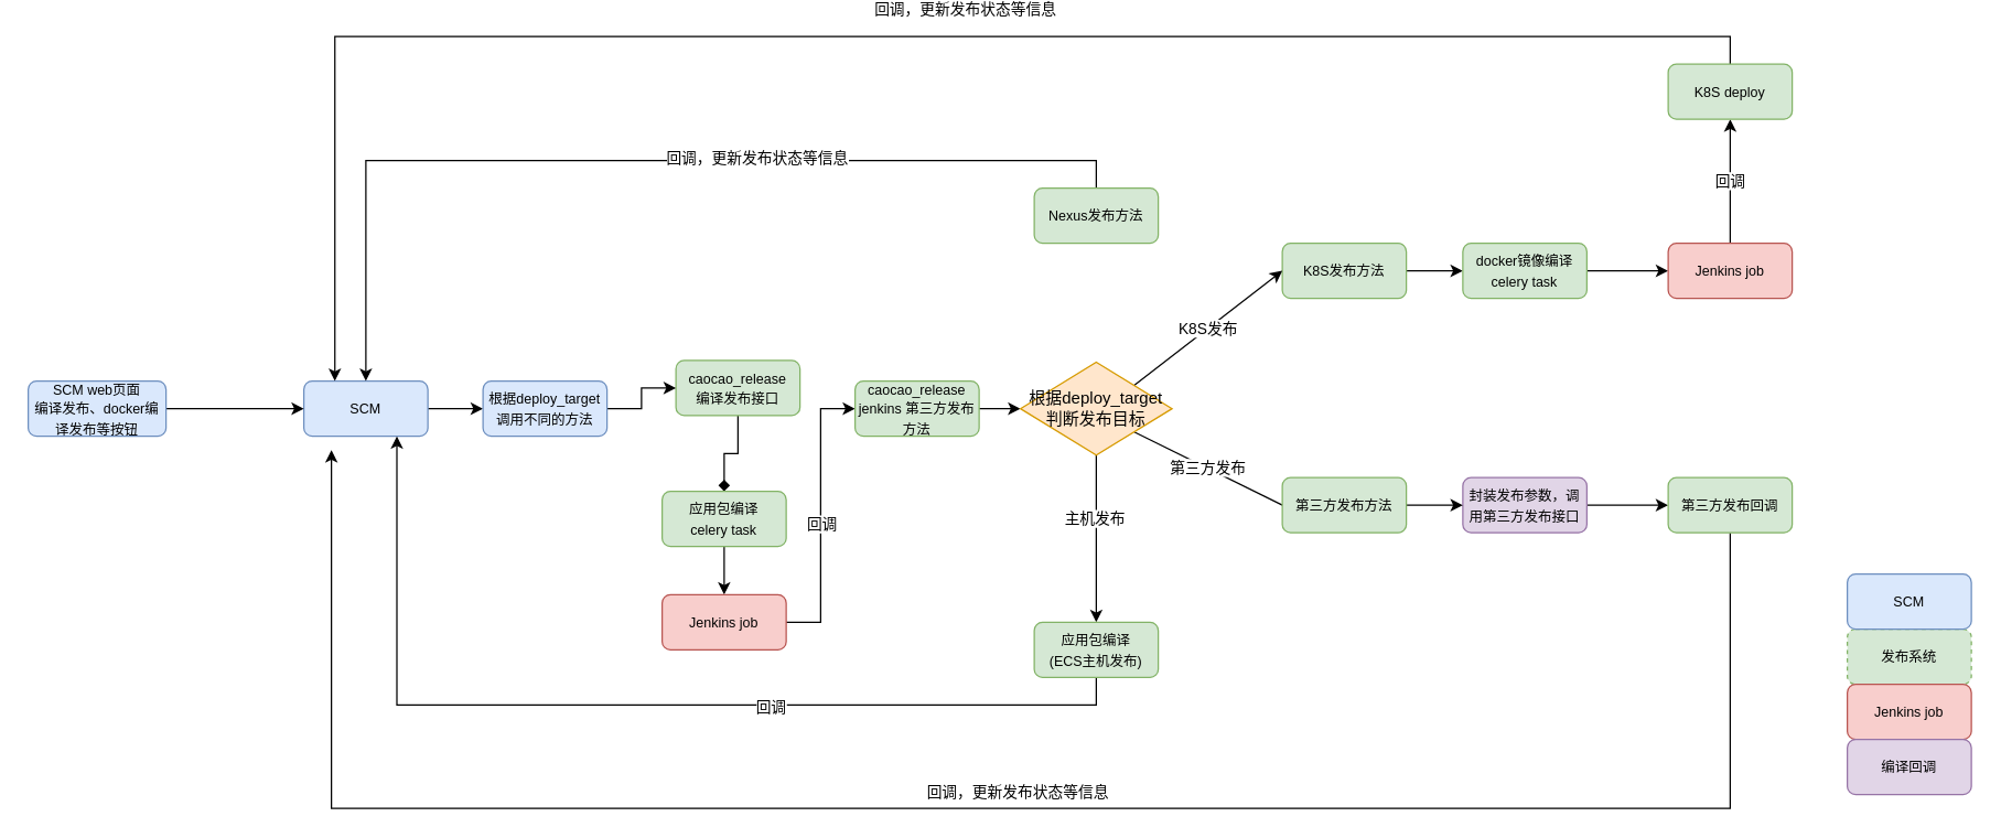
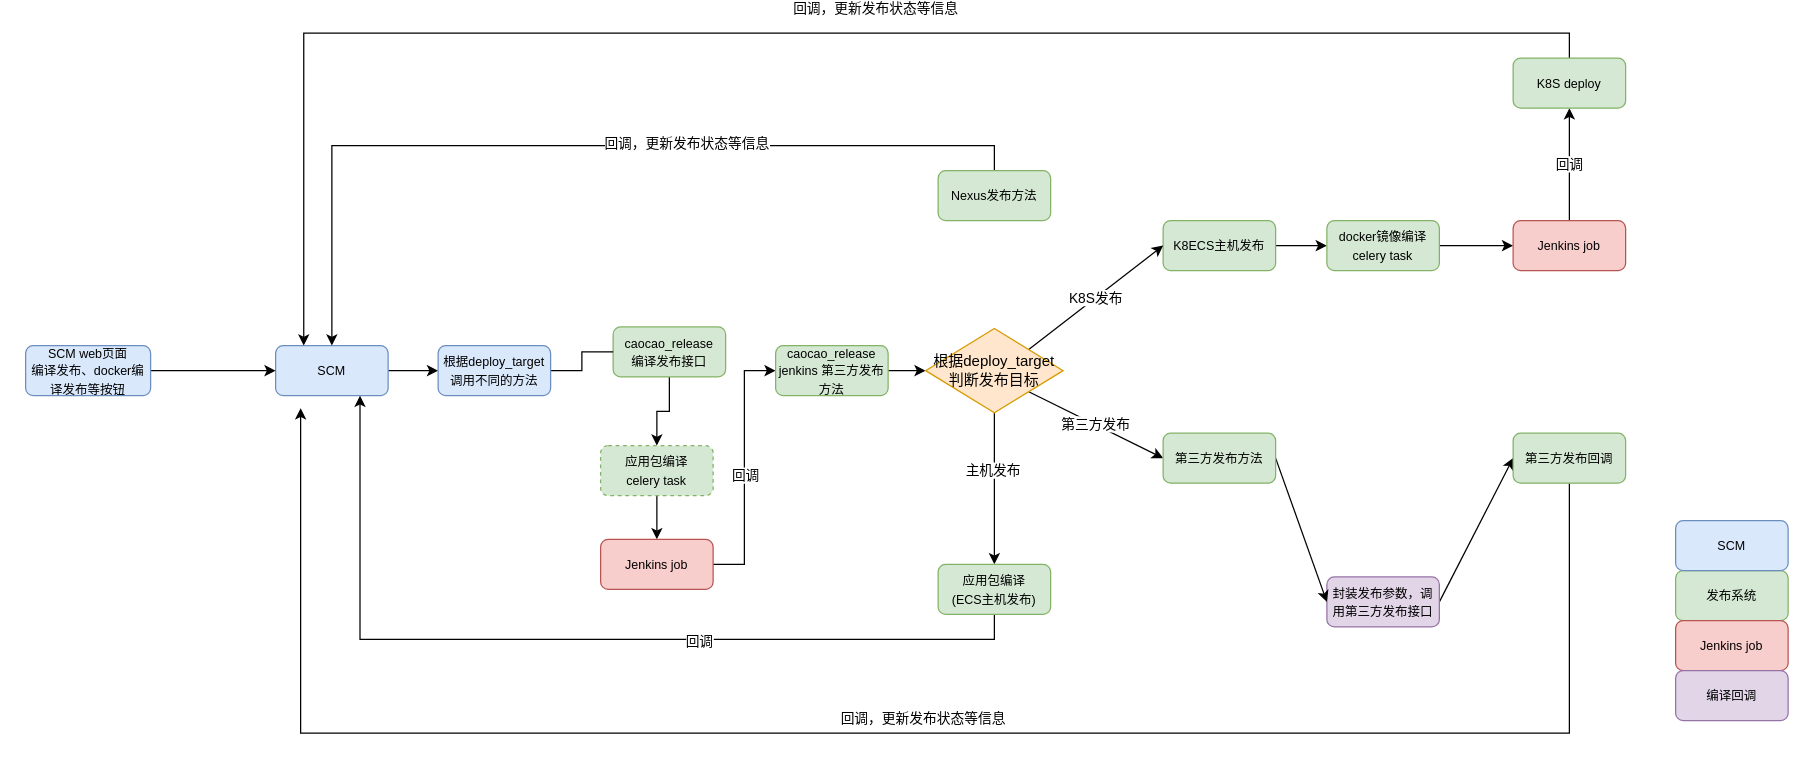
  <mxCell id="0" />
  <mxCell id="1" parent="0" />
  <mxCell id="2" style="edgeStyle=orthogonalEdgeStyle;rounded=0;orthogonalLoop=1;jettySize=auto;html=1;exitX=1;exitY=0.5;exitDx=0;exitDy=0;entryX=0;entryY=0.5;entryDx=0;entryDy=0;" edge="1" parent="1" source="3" target="47"><mxGeometry relative="1" as="geometry" /></mxCell>
  <mxCell id="3" value="&lt;font style=&quot;font-size: 10px&quot;&gt;SCM&lt;br&gt;&lt;/font&gt;" style="rounded=1;whiteSpace=wrap;html=1;fillColor=#dae8fc;strokeColor=#6c8ebf;" parent="1" vertex="1"><mxGeometry x="220" y="250" width="90" height="40" as="geometry" /></mxCell>
- <mxCell id="4" style="edgeStyle=orthogonalEdgeStyle;rounded=0;orthogonalLoop=1;jettySize=auto;html=1;entryX=0.5;entryY=0;entryDx=0;entryDy=0;exitX=0.5;exitY=1;exitDx=0;exitDy=0;endArrow=diamond;" parent="1" target="8" edge="1" source="12"><mxGeometry relative="1" as="geometry"><mxPoint x="429.5" y="330" as="targetPoint" /><mxPoint x="425" y="290" as="sourcePoint" /></mxGeometry></mxCell>
+ <mxCell id="4" style="edgeStyle=orthogonalEdgeStyle;rounded=0;orthogonalLoop=1;jettySize=auto;html=1;entryX=0.5;entryY=0;entryDx=0;entryDy=0;exitX=0.5;exitY=1;exitDx=0;exitDy=0;" parent="1" target="8" edge="1" source="12"><mxGeometry relative="1" as="geometry"><mxPoint x="429.5" y="330" as="targetPoint" /><mxPoint x="425" y="290" as="sourcePoint" /></mxGeometry></mxCell>
  <mxCell id="5" style="edgeStyle=none;rounded=0;orthogonalLoop=1;jettySize=auto;html=1;exitX=1;exitY=0.5;exitDx=0;exitDy=0;entryX=0;entryY=0.5;entryDx=0;entryDy=0;" parent="1" source="6" target="33" edge="1"><mxGeometry relative="1" as="geometry" /></mxCell>
- <mxCell id="6" value="&lt;span style=&quot;font-size: 10px&quot;&gt;K8S发布方法&lt;br&gt;&lt;/span&gt;" style="rounded=1;whiteSpace=wrap;html=1;fillColor=#d5e8d4;strokeColor=#82b366;" parent="1" vertex="1"><mxGeometry x="930" y="150" width="90" height="40" as="geometry" /></mxCell>
+ <mxCell id="6" value="&lt;span style=&quot;font-size: 10px&quot;&gt;K8ECS主机发布&lt;br&gt;&lt;/span&gt;" style="rounded=1;whiteSpace=wrap;html=1;fillColor=#d5e8d4;strokeColor=#82b366;" parent="1" vertex="1"><mxGeometry x="930" y="150" width="90" height="40" as="geometry" /></mxCell>
  <mxCell id="7" style="edgeStyle=orthogonalEdgeStyle;rounded=0;orthogonalLoop=1;jettySize=auto;html=1;exitX=0.5;exitY=1;exitDx=0;exitDy=0;entryX=0.5;entryY=0;entryDx=0;entryDy=0;" parent="1" source="8" target="11" edge="1"><mxGeometry relative="1" as="geometry"><mxPoint x="429.862" y="490" as="targetPoint" /></mxGeometry></mxCell>
- <mxCell id="8" value="&lt;span style=&quot;font-size: 10px&quot;&gt;应用包编译&lt;br&gt;celery task&lt;/span&gt;" style="rounded=1;whiteSpace=wrap;html=1;fillColor=#d5e8d4;strokeColor=#82b366;" parent="1" vertex="1"><mxGeometry x="480" y="330" width="90" height="40" as="geometry" /></mxCell>
+ <mxCell id="8" value="&lt;span style=&quot;font-size: 10px&quot;&gt;应用包编译&lt;br&gt;celery task&lt;/span&gt;" style="rounded=1;whiteSpace=wrap;html=1;fillColor=#d5e8d4;strokeColor=#82b366;dashed=1;" parent="1" vertex="1"><mxGeometry x="480" y="330" width="90" height="40" as="geometry" /></mxCell>
  <mxCell id="9" style="edgeStyle=orthogonalEdgeStyle;rounded=0;orthogonalLoop=1;jettySize=auto;html=1;exitX=1;exitY=0.5;exitDx=0;exitDy=0;entryX=0;entryY=0.5;entryDx=0;entryDy=0;" parent="1" source="11" target="14" edge="1"><mxGeometry relative="1" as="geometry" /></mxCell>
  <mxCell id="10" value="回调" style="edgeLabel;html=1;align=center;verticalAlign=middle;resizable=0;points=[];" parent="9" vertex="1" connectable="0"><mxGeometry x="-0.057" relative="1" as="geometry"><mxPoint as="offset" /></mxGeometry></mxCell>
  <mxCell id="11" value="&lt;span style=&quot;font-size: 10px&quot;&gt;Jenkins job&lt;br&gt;&lt;/span&gt;" style="rounded=1;whiteSpace=wrap;html=1;fillColor=#f8cecc;strokeColor=#b85450;" parent="1" vertex="1"><mxGeometry x="480" y="405" width="90" height="40" as="geometry" /></mxCell>
  <mxCell id="12" value="&lt;font style=&quot;font-size: 10px&quot;&gt;caocao_release&lt;br&gt;编译发布接口&lt;br&gt;&lt;/font&gt;" style="rounded=1;whiteSpace=wrap;html=1;fillColor=#d5e8d4;strokeColor=#82b366;" parent="1" vertex="1"><mxGeometry x="490" y="235" width="90" height="40" as="geometry" /></mxCell>
  <mxCell id="13" style="edgeStyle=orthogonalEdgeStyle;rounded=0;orthogonalLoop=1;jettySize=auto;html=1;exitX=1;exitY=0.5;exitDx=0;exitDy=0;entryX=0;entryY=0.5;entryDx=0;entryDy=0;" parent="1" source="14" target="19" edge="1"><mxGeometry relative="1" as="geometry" /></mxCell>
  <mxCell id="14" value="&lt;font style=&quot;font-size: 10px&quot;&gt;caocao_release&lt;br&gt;jenkins 第三方发布方法&lt;br&gt;&lt;/font&gt;" style="rounded=1;whiteSpace=wrap;html=1;fillColor=#d5e8d4;strokeColor=#82b366;" parent="1" vertex="1"><mxGeometry x="620" y="250" width="90" height="40" as="geometry" /></mxCell>
  <mxCell id="15" style="rounded=0;orthogonalLoop=1;jettySize=auto;html=1;exitX=0.5;exitY=1;exitDx=0;exitDy=0;entryX=0.5;entryY=0;entryDx=0;entryDy=0;" parent="1" source="19" target="22" edge="1"><mxGeometry relative="1" as="geometry" /></mxCell>
  <mxCell id="16" value="主机发布" style="edgeLabel;html=1;align=center;verticalAlign=middle;resizable=0;points=[];" parent="15" vertex="1" connectable="0"><mxGeometry x="-0.239" y="-2" relative="1" as="geometry"><mxPoint as="offset" /></mxGeometry></mxCell>
  <mxCell id="17" value="K8S发布" style="edgeStyle=none;rounded=0;orthogonalLoop=1;jettySize=auto;html=1;exitX=1;exitY=0;exitDx=0;exitDy=0;entryX=0;entryY=0.5;entryDx=0;entryDy=0;" parent="1" source="19" target="6" edge="1"><mxGeometry relative="1" as="geometry" /></mxCell>
- <mxCell id="18" value="第三方发布" style="edgeStyle=none;rounded=0;orthogonalLoop=1;jettySize=auto;html=1;exitX=1;exitY=1;exitDx=0;exitDy=0;entryX=0;entryY=0.5;entryDx=0;entryDy=0;endArrow=none;" parent="1" source="19" target="28" edge="1"><mxGeometry relative="1" as="geometry" /></mxCell>
+ <mxCell id="18" value="第三方发布" style="edgeStyle=none;rounded=0;orthogonalLoop=1;jettySize=auto;html=1;exitX=1;exitY=1;exitDx=0;exitDy=0;entryX=0;entryY=0.5;entryDx=0;entryDy=0;" parent="1" source="19" target="28" edge="1"><mxGeometry relative="1" as="geometry" /></mxCell>
  <mxCell id="19" value="根据deploy_target&lt;br&gt;判断发布目标" style="rhombus;whiteSpace=wrap;html=1;fillColor=#ffe6cc;strokeColor=#d79b00;" parent="1" vertex="1"><mxGeometry x="740" y="236.25" width="110" height="67.5" as="geometry" /></mxCell>
  <mxCell id="20" style="edgeStyle=orthogonalEdgeStyle;rounded=0;orthogonalLoop=1;jettySize=auto;html=1;exitX=0.5;exitY=1;exitDx=0;exitDy=0;entryX=0.75;entryY=1;entryDx=0;entryDy=0;" parent="1" source="22" target="3" edge="1"><mxGeometry relative="1" as="geometry" /></mxCell>
  <mxCell id="21" value="回调" style="edgeLabel;html=1;align=center;verticalAlign=middle;resizable=0;points=[];" parent="20" vertex="1" connectable="0"><mxGeometry x="-0.289" y="1" relative="1" as="geometry"><mxPoint as="offset" /></mxGeometry></mxCell>
  <mxCell id="22" value="&lt;font style=&quot;font-size: 10px&quot;&gt;应用包编译&lt;br&gt;(ECS主机发布)&lt;br&gt;&lt;/font&gt;" style="rounded=1;whiteSpace=wrap;html=1;fillColor=#d5e8d4;strokeColor=#82b366;" parent="1" vertex="1"><mxGeometry x="750" y="425" width="90" height="40" as="geometry" /></mxCell>
  <mxCell id="23" style="edgeStyle=none;rounded=0;orthogonalLoop=1;jettySize=auto;html=1;exitX=1;exitY=0.5;exitDx=0;exitDy=0;entryX=0;entryY=0.5;entryDx=0;entryDy=0;" parent="1" source="24" target="41" edge="1"><mxGeometry relative="1" as="geometry" /></mxCell>
- <mxCell id="24" value="&lt;span style=&quot;font-size: 10px&quot;&gt;封装发布参数，调用第三方发布接口&lt;/span&gt;" style="rounded=1;whiteSpace=wrap;html=1;fillColor=#e1d5e7;strokeColor=#9673a6;" parent="1" vertex="1"><mxGeometry x="1061" y="320" width="90" height="40" as="geometry" /></mxCell>
+ <mxCell id="24" value="&lt;span style=&quot;font-size: 10px&quot;&gt;封装发布参数，调用第三方发布接口&lt;/span&gt;" style="rounded=1;whiteSpace=wrap;html=1;fillColor=#e1d5e7;strokeColor=#9673a6;" parent="1" vertex="1"><mxGeometry x="1061" y="435" width="90" height="40" as="geometry" /></mxCell>
  <mxCell id="25" value="" style="edgeStyle=orthogonalEdgeStyle;rounded=0;orthogonalLoop=1;jettySize=auto;html=1;" parent="1" source="26" target="3" edge="1"><mxGeometry relative="1" as="geometry" /></mxCell>
  <mxCell id="26" value="&lt;font style=&quot;font-size: 10px&quot;&gt;SCM web页面&lt;br&gt;编译发布、docker编译发布等按钮&lt;br&gt;&lt;/font&gt;" style="rounded=1;whiteSpace=wrap;html=1;fillColor=#dae8fc;strokeColor=#6c8ebf;" parent="1" vertex="1"><mxGeometry x="20" y="250" width="100" height="40" as="geometry" /></mxCell>
  <mxCell id="27" style="edgeStyle=none;rounded=0;orthogonalLoop=1;jettySize=auto;html=1;exitX=1;exitY=0.5;exitDx=0;exitDy=0;entryX=0;entryY=0.5;entryDx=0;entryDy=0;" parent="1" source="28" edge="1" target="24"><mxGeometry relative="1" as="geometry"><mxPoint x="1030" y="370" as="targetPoint" /></mxGeometry></mxCell>
  <mxCell id="28" value="&lt;span style=&quot;font-size: 10px&quot;&gt;第三方发布方法&lt;br&gt;&lt;/span&gt;" style="rounded=1;whiteSpace=wrap;html=1;fillColor=#d5e8d4;strokeColor=#82b366;" parent="1" vertex="1"><mxGeometry x="930" y="320" width="90" height="40" as="geometry" /></mxCell>
  <mxCell id="29" style="edgeStyle=orthogonalEdgeStyle;rounded=0;orthogonalLoop=1;jettySize=auto;html=1;exitX=0.5;exitY=0;exitDx=0;exitDy=0;entryX=0.5;entryY=0;entryDx=0;entryDy=0;" parent="1" source="31" target="3" edge="1"><mxGeometry relative="1" as="geometry" /></mxCell>
  <mxCell id="30" value="回调，更新发布状态等信息" style="edgeLabel;html=1;align=center;verticalAlign=middle;resizable=0;points=[];" parent="29" vertex="1" connectable="0"><mxGeometry x="-0.249" y="-3" relative="1" as="geometry"><mxPoint as="offset" /></mxGeometry></mxCell>
  <mxCell id="31" value="&lt;span style=&quot;font-size: 10px&quot;&gt;Nexus发布方法&lt;br&gt;&lt;/span&gt;" style="rounded=1;whiteSpace=wrap;html=1;fillColor=#d5e8d4;strokeColor=#82b366;" parent="1" vertex="1"><mxGeometry x="750" y="110" width="90" height="40" as="geometry" /></mxCell>
  <mxCell id="32" style="edgeStyle=none;rounded=0;orthogonalLoop=1;jettySize=auto;html=1;exitX=1;exitY=0.5;exitDx=0;exitDy=0;entryX=0;entryY=0.5;entryDx=0;entryDy=0;" parent="1" source="33" target="35" edge="1"><mxGeometry relative="1" as="geometry" /></mxCell>
  <mxCell id="33" value="&lt;span style=&quot;font-size: 10px&quot;&gt;docker镜像编译&lt;br&gt;celery task&lt;br&gt;&lt;/span&gt;" style="rounded=1;whiteSpace=wrap;html=1;fillColor=#d5e8d4;strokeColor=#82b366;" parent="1" vertex="1"><mxGeometry x="1061" y="150" width="90" height="40" as="geometry" /></mxCell>
  <mxCell id="34" value="回调" style="edgeStyle=none;rounded=0;orthogonalLoop=1;jettySize=auto;html=1;exitX=0.5;exitY=0;exitDx=0;exitDy=0;" parent="1" source="35" edge="1"><mxGeometry relative="1" as="geometry"><mxPoint x="1255" y="60" as="targetPoint" /><Array as="points"><mxPoint x="1255" y="100" /></Array></mxGeometry></mxCell>
  <mxCell id="35" value="&lt;span style=&quot;font-size: 10px&quot;&gt;Jenkins job&lt;br&gt;&lt;/span&gt;" style="rounded=1;whiteSpace=wrap;html=1;fillColor=#f8cecc;strokeColor=#b85450;" parent="1" vertex="1"><mxGeometry x="1210" y="150" width="90" height="40" as="geometry" /></mxCell>
  <mxCell id="36" value="回调，更新发布状态等信息" style="edgeStyle=orthogonalEdgeStyle;rounded=0;orthogonalLoop=1;jettySize=auto;html=1;exitX=0.5;exitY=0;exitDx=0;exitDy=0;entryX=0.25;entryY=0;entryDx=0;entryDy=0;" parent="1" source="37" target="3" edge="1"><mxGeometry x="-0.103" y="-20" relative="1" as="geometry"><mxPoint as="offset" /><mxPoint x="240" y="90" as="targetPoint" /></mxGeometry></mxCell>
  <mxCell id="37" value="&lt;span style=&quot;font-size: 10px&quot;&gt;K8S deploy&lt;br&gt;&lt;/span&gt;" style="rounded=1;whiteSpace=wrap;html=1;fillColor=#d5e8d4;strokeColor=#82b366;" parent="1" vertex="1"><mxGeometry x="1210" y="20" width="90" height="40" as="geometry" /></mxCell>
  <mxCell id="38" style="edgeStyle=orthogonalEdgeStyle;rounded=0;orthogonalLoop=1;jettySize=auto;html=1;exitX=0.5;exitY=1;exitDx=0;exitDy=0;" edge="1" parent="1" source="41"><mxGeometry relative="1" as="geometry"><mxPoint x="240" y="300" as="targetPoint" /><Array as="points"><mxPoint x="1255" y="560" /><mxPoint x="240" y="560" /></Array></mxGeometry></mxCell>
  <mxCell id="39" value="&lt;span style=&quot;color: rgba(0 , 0 , 0 , 0) ; font-family: monospace ; font-size: 0px ; background-color: rgb(248 , 249 , 250)&quot;&gt;%3CmxGraphModel%3E%3Croot%3E%3CmxCell%20id%3D%220%22%2F%3E%3CmxCell%20id%3D%221%22%20parent%3D%220%22%2F%3E%3CmxCell%20id%3D%222%22%20value%3D%22%E5%9B%9E%E8%B0%83%EF%BC%8C%E6%9B%B4%E6%96%B0%E5%8F%91%E5%B8%83%E7%8A%B6%E6%80%81%E7%AD%89%E4%BF%A1%E6%81%AF%22%20style%3D%22edgeStyle%3DorthogonalEdgeStyle%3Brounded%3D0%3BorthogonalLoop%3D1%3BjettySize%3Dauto%3Bhtml%3D1%3BexitX%3D0.5%3BexitY%3D0%3BexitDx%3D0%3BexitDy%3D0%3BentryX%3D0.25%3BentryY%3D0%3BentryDx%3D0%3BentryDy%3D0%3B%22%20edge%3D%221%22%20parent%3D%221%22%3E%3CmxGeometry%20x%3D%22-0.103%22%20y%3D%22-20%22%20relative%3D%221%22%20as%3D%22geometry%22%3E%3CmxPoint%20as%3D%22offset%22%2F%3E%3CmxPoint%20x%3D%221345%22%20y%3D%22180%22%20as%3D%22sourcePoint%22%2F%3E%3CmxPoint%20x%3D%22332.5%22%20y%3D%22410%22%20as%3D%22targetPoint%22%2F%3E%3C%2FmxGeometry%3E%3C%2FmxCell%3E%3C%2Froot%3E%3C%2FmxGraphModel%3E回调&lt;/span&gt;" style="edgeLabel;html=1;align=center;verticalAlign=middle;resizable=0;points=[];" vertex="1" connectable="0" parent="38"><mxGeometry x="-0.017" y="-1" relative="1" as="geometry"><mxPoint as="offset" /></mxGeometry></mxCell>
  <mxCell id="40" value="&lt;br&gt;回调，更新发布状态等信息" style="edgeLabel;html=1;align=center;verticalAlign=middle;resizable=0;points=[];" vertex="1" connectable="0" parent="38"><mxGeometry x="-0.015" y="3" relative="1" as="geometry"><mxPoint x="8" y="-23" as="offset" /></mxGeometry></mxCell>
  <mxCell id="41" value="&lt;span style=&quot;font-size: 10px&quot;&gt;第三方发布回调&lt;br&gt;&lt;/span&gt;" style="rounded=1;whiteSpace=wrap;html=1;fillColor=#d5e8d4;strokeColor=#82b366;" parent="1" vertex="1"><mxGeometry x="1210" y="320" width="90" height="40" as="geometry" /></mxCell>
- <mxCell id="42" value="&lt;span style=&quot;font-size: 10px&quot;&gt;发布系统&lt;br&gt;&lt;/span&gt;" style="rounded=1;whiteSpace=wrap;html=1;fillColor=#d5e8d4;strokeColor=#82b366;dashed=1;" vertex="1" parent="1"><mxGeometry x="1340" y="430" width="90" height="40" as="geometry" /></mxCell>
+ <mxCell id="42" value="&lt;span style=&quot;font-size: 10px&quot;&gt;发布系统&lt;br&gt;&lt;/span&gt;" style="rounded=1;whiteSpace=wrap;html=1;fillColor=#d5e8d4;strokeColor=#82b366;" vertex="1" parent="1"><mxGeometry x="1340" y="430" width="90" height="40" as="geometry" /></mxCell>
  <mxCell id="43" value="&lt;font style=&quot;font-size: 10px&quot;&gt;SCM&lt;br&gt;&lt;/font&gt;" style="rounded=1;whiteSpace=wrap;html=1;fillColor=#dae8fc;strokeColor=#6c8ebf;" vertex="1" parent="1"><mxGeometry x="1340" y="390" width="90" height="40" as="geometry" /></mxCell>
  <mxCell id="44" value="&lt;span style=&quot;font-size: 10px&quot;&gt;Jenkins job&lt;br&gt;&lt;/span&gt;" style="rounded=1;whiteSpace=wrap;html=1;fillColor=#f8cecc;strokeColor=#b85450;" vertex="1" parent="1"><mxGeometry x="1340" y="470" width="90" height="40" as="geometry" /></mxCell>
  <mxCell id="45" value="&lt;span style=&quot;font-size: 10px&quot;&gt;编译回调&lt;/span&gt;" style="rounded=1;whiteSpace=wrap;html=1;fillColor=#e1d5e7;strokeColor=#9673a6;" vertex="1" parent="1"><mxGeometry x="1340" y="510" width="90" height="40" as="geometry" /></mxCell>
- <mxCell id="46" style="edgeStyle=orthogonalEdgeStyle;rounded=0;orthogonalLoop=1;jettySize=auto;html=1;exitX=1;exitY=0.5;exitDx=0;exitDy=0;" edge="1" parent="1" source="47" target="12"><mxGeometry relative="1" as="geometry" /></mxCell>
+ <mxCell id="46" style="edgeStyle=orthogonalEdgeStyle;rounded=0;orthogonalLoop=1;jettySize=auto;html=1;exitX=1;exitY=0.5;exitDx=0;exitDy=0;endArrow=none;" edge="1" parent="1" source="47" target="12"><mxGeometry relative="1" as="geometry" /></mxCell>
  <mxCell id="47" value="&lt;font style=&quot;font-size: 10px&quot;&gt;根据deploy_target调用不同的方法&lt;br&gt;&lt;/font&gt;" style="rounded=1;whiteSpace=wrap;html=1;fillColor=#dae8fc;strokeColor=#6c8ebf;" vertex="1" parent="1"><mxGeometry x="350" y="250" width="90" height="40" as="geometry" /></mxCell>
